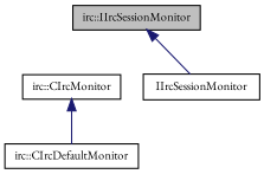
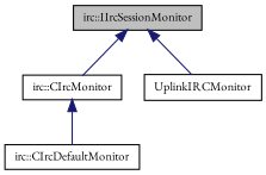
  digraph {
    fontname="EB Garamond"
    node [color=black fillcolor=white fontname="EB Garamond" fontsize=10 shape=record style=filled]
    edge [color=midnightblue dir=back fontname="EB Garamond" fontsize=10 labelfontname=Helvetica labelfontsize=10 style=solid]
    n1 [fillcolor=grey75 fontcolor=black height=0.2 label="irc::IIrcSessionMonitor" width=0.4]
    n2 [height=0.2 label="irc::CIrcMonitor" width=0.4]
-   n3 [height=0.2 label=IIrcSessionMonitor width=0.4]
+   n3 [height=0.2 label=UplinkIRCMonitor width=0.4]
    n4 [height=0.2 label="irc::CIrcDefaultMonitor" width=0.4]
+   n1 -> n2
    n1 -> n3
    n2 -> n4
  }
